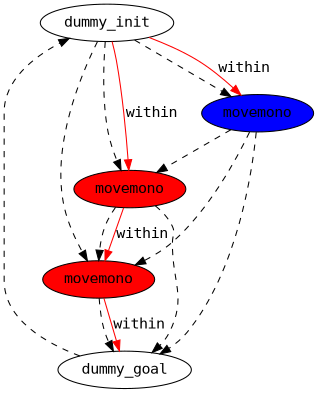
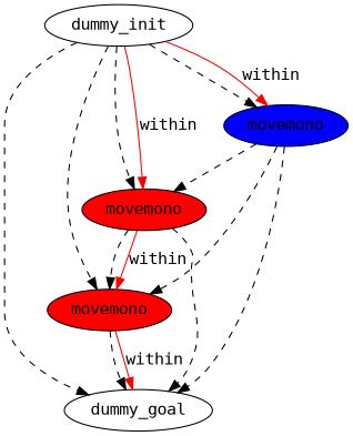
  digraph {
    fontname="DejaVu Sans Mono"
    node [fillcolor=white style=filled fontname="DejaVu Sans Mono"]
    edge [color=black style=dashed fontname="DejaVu Sans Mono"]
    n1 [label=dummy_init]
    n2 [label=dummy_goal]
    n3 [fillcolor=red label=movemono]
    n4 [fillcolor=red label=movemono]
    n5 [fillcolor=blue label=movemono]
-   n2 -> n1
+   n1 -> n2
    n1 -> n3
    n1 -> n4
    n1 -> n4 [color=red label=within style=""]
    n1 -> n5
    n1 -> n5 [color=red label=within style=""]
    n3 -> n2
    n3 -> n2 [color=red label=within style=""]
    n4 -> n2
    n4 -> n3
    n4 -> n3 [color=red label=within style=""]
    n5 -> n2
    n5 -> n3
    n5 -> n4
  }
